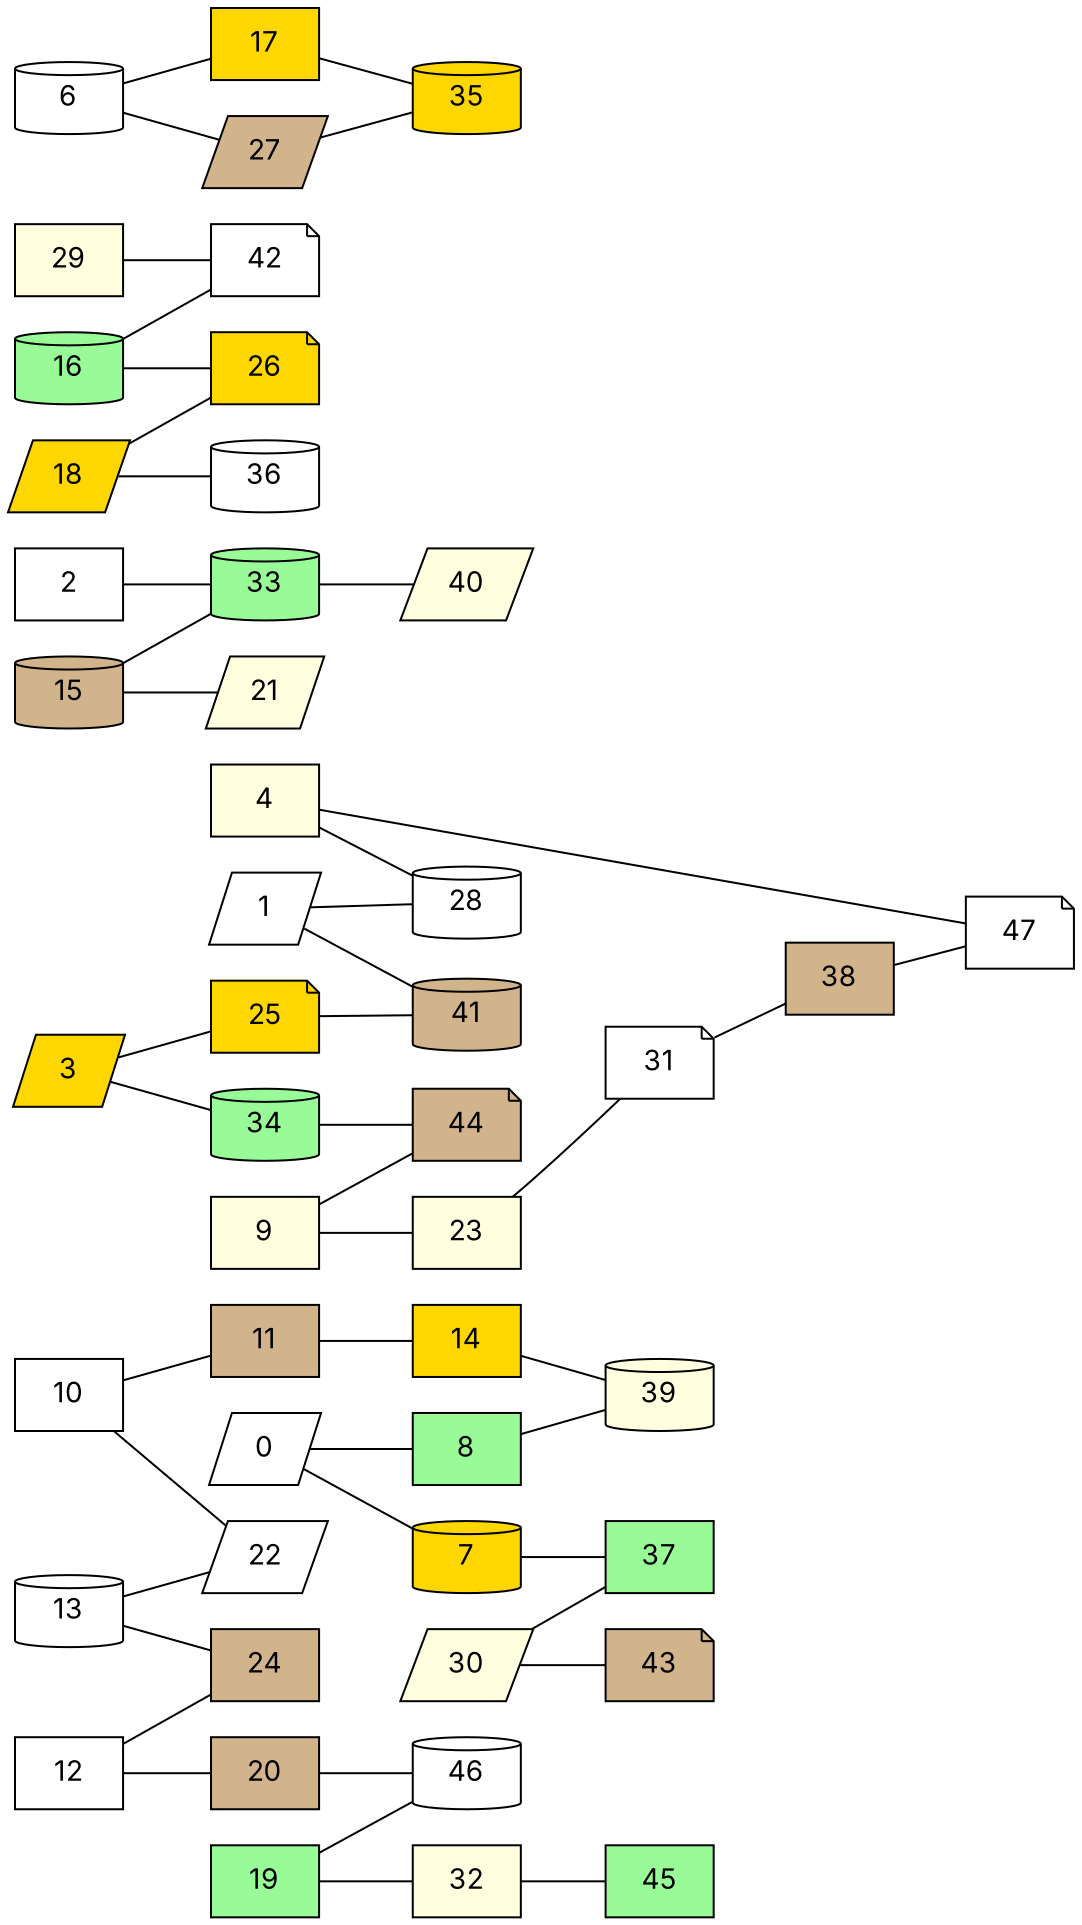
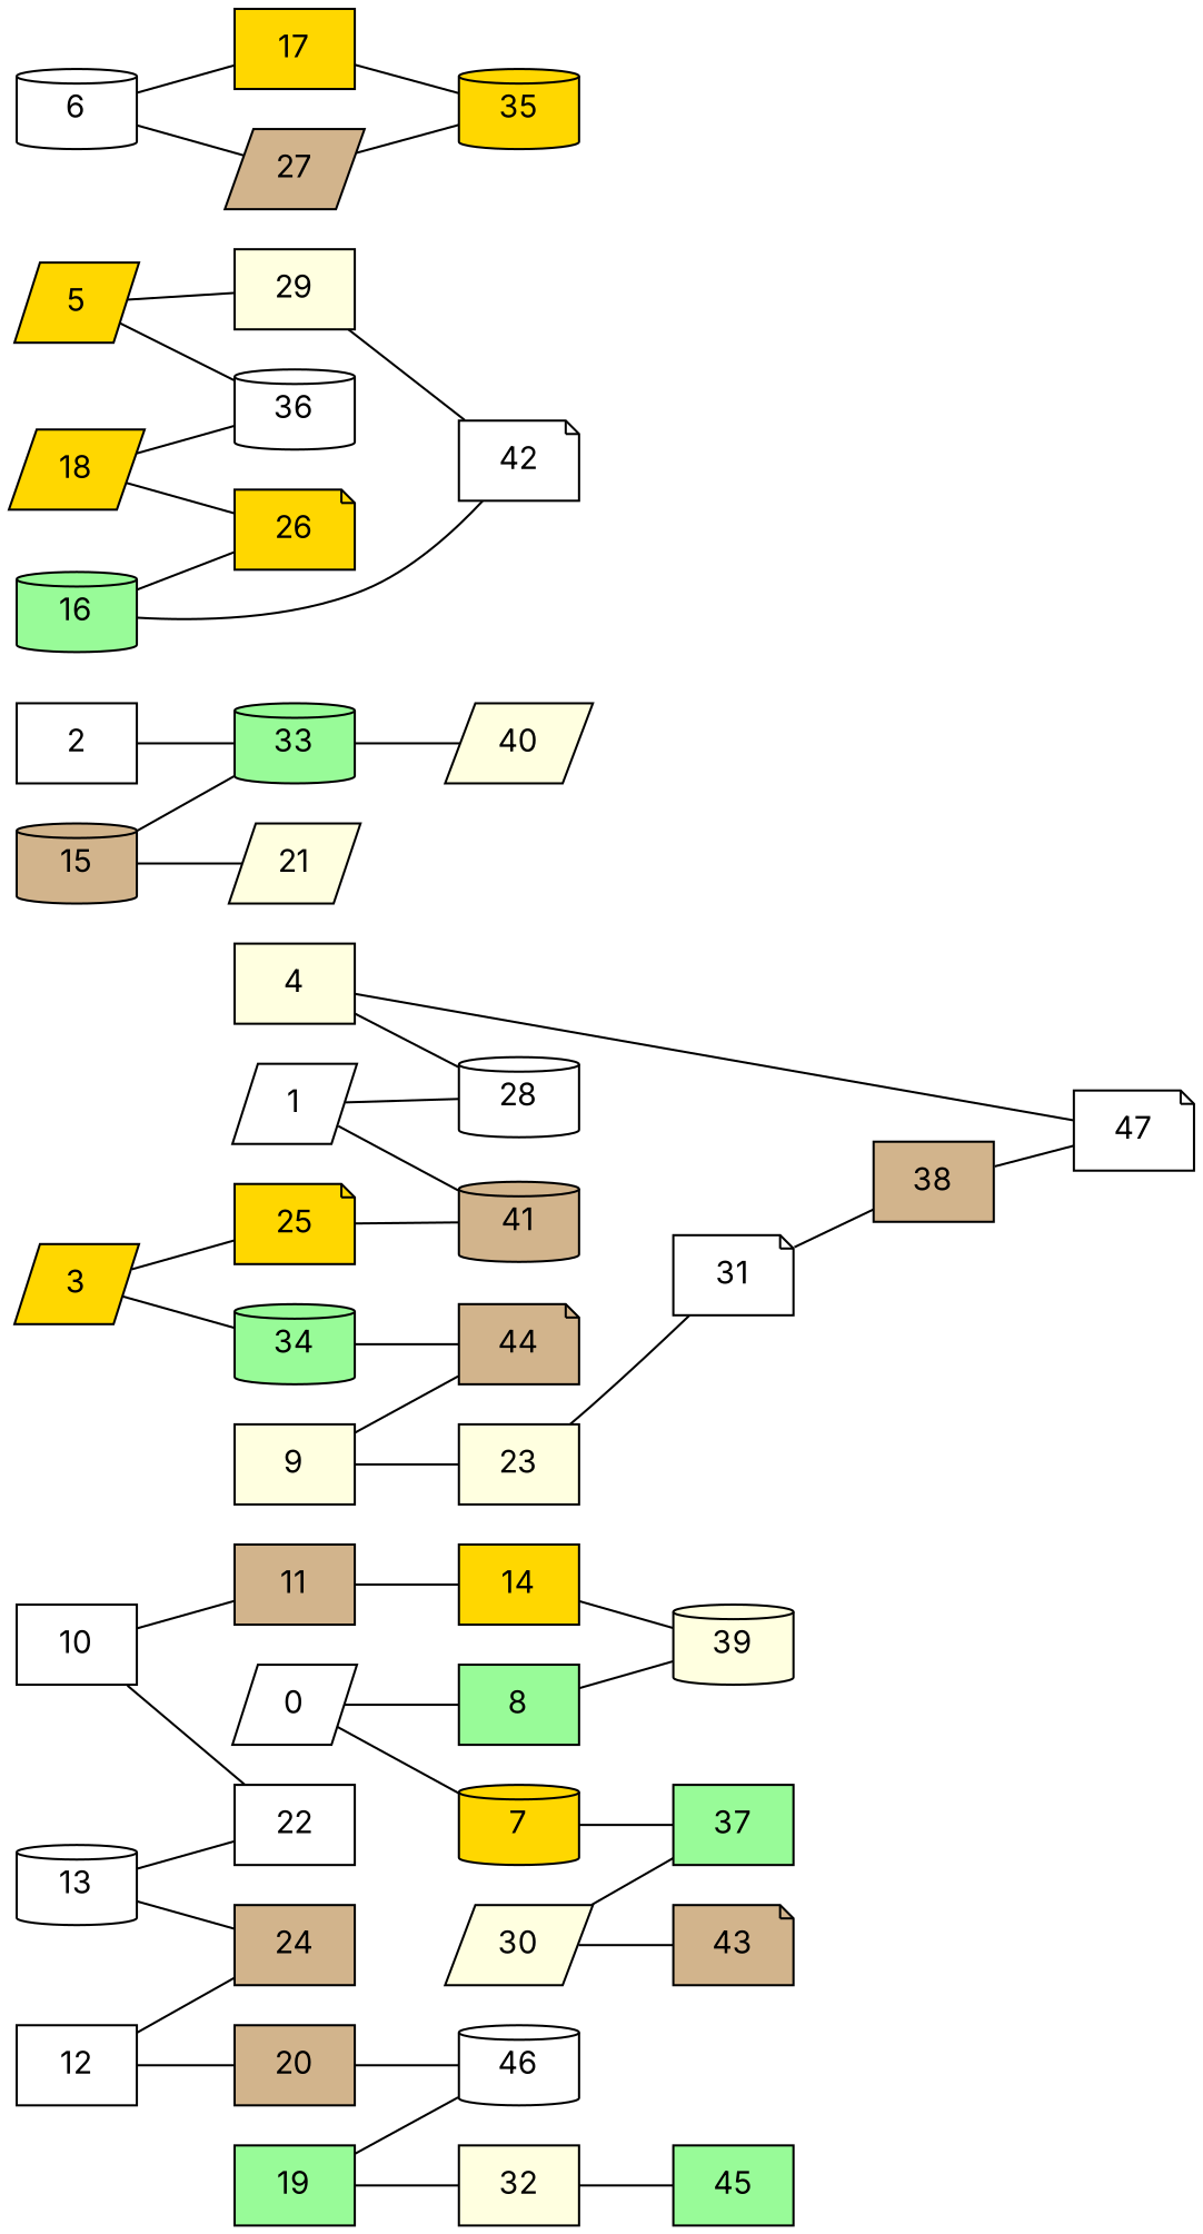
  graph {
    fontname=Inter
    rankdir=LR
    node [fillcolor=white fontname=Inter shape=box style=filled]
    edge [fontname=Inter]
    0 [shape=parallelogram]
    7 [fillcolor=gold shape=cylinder]
    8 [fillcolor=palegreen]
    37 [fillcolor=palegreen]
    39 [fillcolor=lightyellow shape=cylinder]
    1 [shape=parallelogram]
    28 [shape=cylinder]
    41 [fillcolor=tan shape=cylinder]
    33 [fillcolor=palegreen shape=cylinder]
    2
    21 [fillcolor=lightyellow shape=parallelogram]
    40 [fillcolor=lightyellow shape=parallelogram]
    3 [fillcolor=gold shape=parallelogram]
    25 [fillcolor=gold shape=note]
    34 [fillcolor=palegreen shape=cylinder]
    44 [fillcolor=tan shape=note]
    4 [fillcolor=lightyellow]
    47 [shape=note]
+   5 [fillcolor=gold shape=parallelogram]
    29 [fillcolor=lightyellow]
    36 [shape=cylinder]
    42 [shape=note]
    6 [shape=cylinder]
    17 [fillcolor=gold]
    27 [fillcolor=tan shape=parallelogram]
    35 [fillcolor=gold shape=cylinder]
    9 [fillcolor=lightyellow]
    23 [fillcolor=lightyellow]
    31 [shape=note]
    11 [fillcolor=tan]
    10
-   22 [shape=parallelogram]
+   22
    14 [fillcolor=gold]
    20 [fillcolor=tan]
    12
    24 [fillcolor=tan]
    46 [shape=cylinder]
    13 [shape=cylinder]
    15 [fillcolor=tan shape=cylinder]
    16 [fillcolor=palegreen shape=cylinder]
    26 [fillcolor=gold shape=note]
    18 [fillcolor=gold shape=parallelogram]
    19 [fillcolor=palegreen]
    32 [fillcolor=lightyellow]
    45 [fillcolor=palegreen]
    38 [fillcolor=tan]
    30 [fillcolor=lightyellow shape=parallelogram]
    43 [fillcolor=tan shape=note]
    0 -- 7
    0 -- 8
    7 -- 37
    8 -- 39
    1 -- 28
    1 -- 41
    33 -- 40
    2 -- 33
    3 -- 25
    3 -- 34
    25 -- 41
    34 -- 44
    4 -- 28
    4 -- 47
+   5 -- 29
+   5 -- 36
    29 -- 42
    6 -- 17
    6 -- 27
    17 -- 35
    27 -- 35
    9 -- 44
    9 -- 23
    23 -- 31
    31 -- 38
    11 -- 14
    10 -- 11
    10 -- 22
    14 -- 39
    20 -- 46
    12 -- 20
    12 -- 24
    13 -- 22
    13 -- 24
    15 -- 33
    15 -- 21
    16 -- 42
    16 -- 26
    18 -- 36
    18 -- 26
    19 -- 46
    19 -- 32
    32 -- 45
    38 -- 47
    30 -- 37
    30 -- 43
  }
